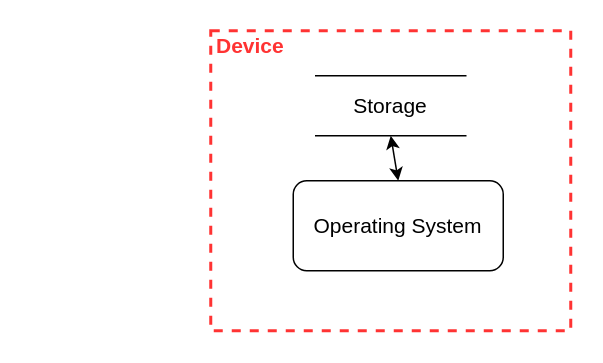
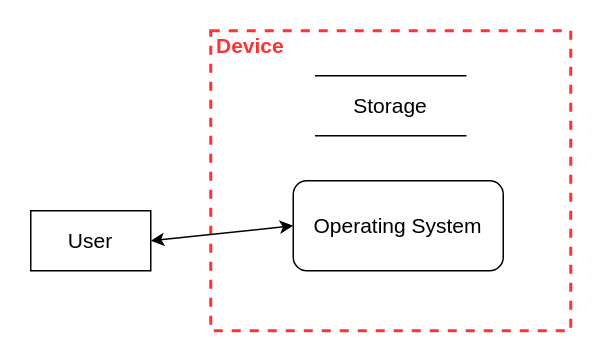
  <mxCell id="0" />
  <mxCell id="1" value="Base - device" style="" parent="0" />
  <mxCell id="2" value="&lt;font style=&quot;font-size: 14px&quot;&gt;Device&lt;/font&gt;" style="html=1;fontColor=#FF3333;fontStyle=1;align=left;verticalAlign=top;spacing=0;labelBorderColor=none;fillColor=none;dashed=1;strokeWidth=2;strokeColor=#FF3333;spacingLeft=4;spacingTop=-3;" parent="1" vertex="1"><mxGeometry y="20" width="240" height="200" as="geometry" x="140" /></mxCell>
+ <mxCell id="3" value="&lt;font style=&quot;font-size: 14px&quot;&gt;User&lt;/font&gt;" style="rounded=0;whiteSpace=wrap;html=1;" parent="1" vertex="1"><mxGeometry x="20" width="80" height="40" as="geometry" y="140" /></mxCell>
+ <mxCell id="4" value="" style="endArrow=classic;startArrow=classic;html=1;fontColor=#FF3333;entryX=1;entryY=0.5;entryDx=0;entryDy=0;exitX=0;exitY=0.5;exitDx=0;exitDy=0;" parent="1" source="5" target="3" edge="1"><mxGeometry width="50" height="50" relative="1" as="geometry"><mxPoint x="270" y="265" as="sourcePoint" /><mxPoint x="120" y="227.5" as="targetPoint" /></mxGeometry></mxCell>
  <mxCell id="5" value="&lt;font style=&quot;font-size: 14px&quot;&gt;Operating System&lt;/font&gt;" style="rounded=1;whiteSpace=wrap;html=1;" parent="1" vertex="1"><mxGeometry x="195" y="120" width="140" height="60" as="geometry" /></mxCell>
  <mxCell id="6" value="&lt;font style=&quot;font-size: 14px&quot;&gt;Storage&lt;/font&gt;" style="shape=partialRectangle;whiteSpace=wrap;html=1;left=0;right=0;fillColor=none;" parent="1" vertex="1"><mxGeometry x="210" y="50" width="100" height="40" as="geometry" /></mxCell>
- <mxCell id="7" value="" style="endArrow=classic;startArrow=classic;html=1;fontColor=#FF3333;entryX=0.5;entryY=0;entryDx=0;entryDy=0;exitX=0.5;exitY=1;exitDx=0;exitDy=0;" parent="1" source="6" target="5" edge="1"><mxGeometry width="50" height="50" relative="1" as="geometry"><mxPoint x="210" y="170" as="sourcePoint" /><mxPoint x="110" y="170" as="targetPoint" /></mxGeometry></mxCell>
